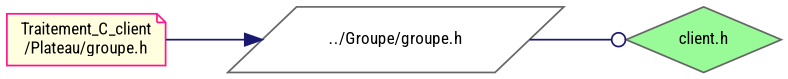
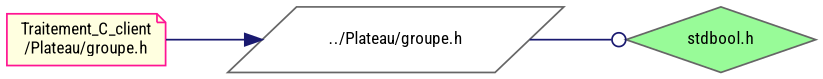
  digraph {
    fontname="Roboto Condensed"
    rankdir=LR
    node [color=gray40 fontname="Roboto Condensed" fontsize=10 style=filled]
    edge [color=midnightblue fontname="Roboto Condensed" fontsize=10 labelfontname=Helvetica labelfontsize=10 style=solid]
    n1 [color=deeppink fillcolor=lightyellow fontcolor=black height=0.2 label="Traitement_C_client\l/Plateau/groupe.h" shape=note width=0.4]
-   n2 [fillcolor=white height=0.2 label="../Groupe/groupe.h" shape=parallelogram width=0.4]
-   n3 [fillcolor=palegreen height=0.2 label="client.h" shape=diamond width=0.4]
+   n2 [fillcolor=white height=0.2 label="../Plateau/groupe.h" shape=parallelogram width=0.4]
+   n3 [fillcolor=palegreen height=0.2 label="stdbool.h" shape=diamond width=0.4]
    n1 -> n2 [arrowhead=normal]
    n2 -> n3 [arrowhead=odot]
  }
